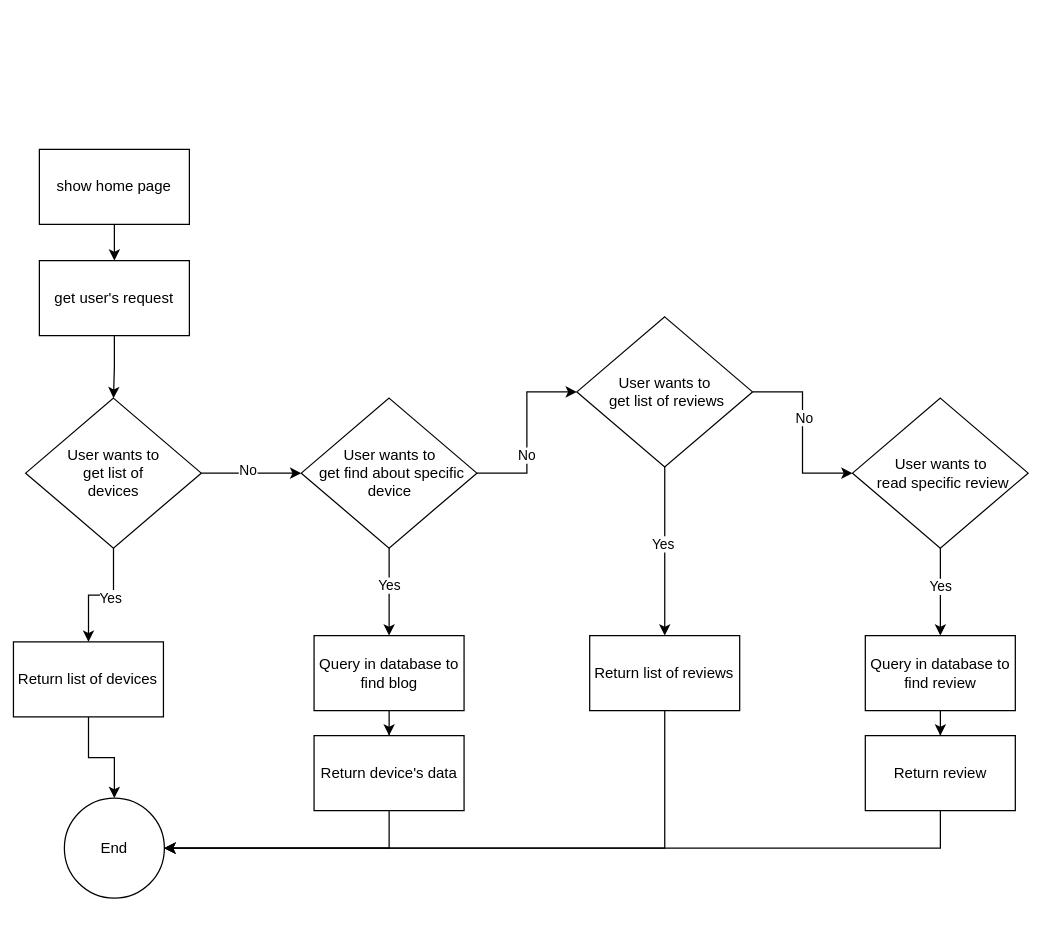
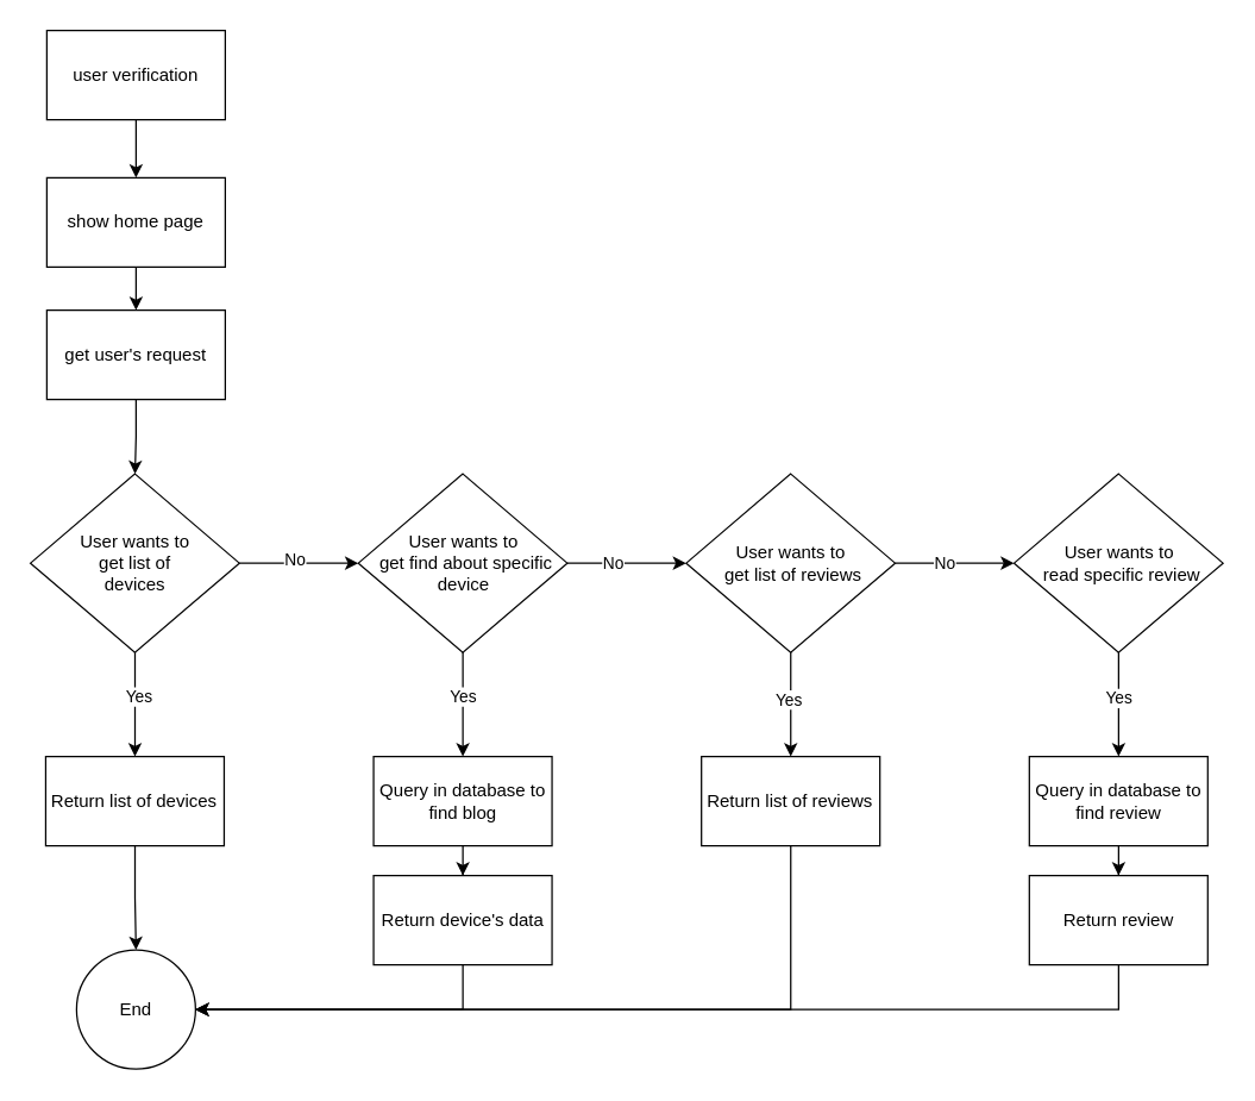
  <mxCell id="0" />
  <mxCell id="1" parent="0" />
+ <mxCell id="2" value="" style="edgeStyle=orthogonalEdgeStyle;rounded=0;orthogonalLoop=1;jettySize=auto;html=1;" edge="1" parent="1" source="3" target="38"><mxGeometry relative="1" as="geometry" /></mxCell>
+ <mxCell id="3" value="&lt;div style=&quot;text-align: left;&quot;&gt;&lt;span style=&quot;background-color: initial;&quot;&gt;user verification&lt;/span&gt;&lt;/div&gt;" style="whiteSpace=wrap;html=1;dashed=0;" parent="1" vertex="1"><mxGeometry x="31" y="20" width="120" height="60" as="geometry" /></mxCell>
  <mxCell id="4" value="" style="edgeStyle=orthogonalEdgeStyle;rounded=0;orthogonalLoop=1;jettySize=auto;html=1;" parent="1" source="5" target="10" edge="1"><mxGeometry relative="1" as="geometry" /></mxCell>
  <mxCell id="5" value="get user's request" style="whiteSpace=wrap;html=1;dashed=0;" parent="1" vertex="1"><mxGeometry x="31" y="208" width="120" height="60" as="geometry" /></mxCell>
  <mxCell id="6" value="" style="edgeStyle=orthogonalEdgeStyle;rounded=0;orthogonalLoop=1;jettySize=auto;html=1;" parent="1" source="10" target="12" edge="1"><mxGeometry relative="1" as="geometry" /></mxCell>
  <mxCell id="7" value="Yes" style="edgeLabel;html=1;align=center;verticalAlign=middle;resizable=0;points=[];" parent="6" vertex="1" connectable="0"><mxGeometry x="-0.152" y="2" relative="1" as="geometry"><mxPoint as="offset" /></mxGeometry></mxCell>
  <mxCell id="8" value="" style="edgeStyle=orthogonalEdgeStyle;rounded=0;orthogonalLoop=1;jettySize=auto;html=1;" parent="1" source="10" target="18" edge="1"><mxGeometry relative="1" as="geometry" /></mxCell>
  <mxCell id="9" value="No" style="edgeLabel;html=1;align=center;verticalAlign=middle;resizable=0;points=[];" parent="8" vertex="1" connectable="0"><mxGeometry x="-0.092" y="3" relative="1" as="geometry"><mxPoint x="1" as="offset" /></mxGeometry></mxCell>
  <mxCell id="10" value="&lt;font style=&quot;font-size: 12px;&quot;&gt;User wants&amp;nbsp;&lt;/font&gt;&lt;span style=&quot;background-color: initial;&quot;&gt;to&lt;/span&gt;&lt;div&gt;&lt;div&gt;&lt;font style=&quot;font-size: 12px;&quot;&gt;&amp;nbsp;get list of&amp;nbsp;&lt;/font&gt;&lt;/div&gt;&lt;div&gt;&lt;font style=&quot;font-size: 12px;&quot;&gt;devices&lt;/font&gt;&lt;/div&gt;&lt;/div&gt;" style="rhombus;whiteSpace=wrap;html=1;dashed=0;" parent="1" vertex="1"><mxGeometry x="20" y="318" width="140.5" height="120" as="geometry" /></mxCell>
  <mxCell id="11" value="" style="edgeStyle=orthogonalEdgeStyle;rounded=0;orthogonalLoop=1;jettySize=auto;html=1;" parent="1" source="12" target="13" edge="1"><mxGeometry relative="1" as="geometry" /></mxCell>
- <mxCell id="12" value="Return list of devices" style="whiteSpace=wrap;html=1;dashed=0;" parent="1" vertex="1"><mxGeometry x="10.25" y="513" width="120" height="60" as="geometry" /></mxCell>
+ <mxCell id="12" value="Return list of devices" style="whiteSpace=wrap;html=1;dashed=0;" parent="1" vertex="1"><mxGeometry x="30.25" y="508" width="120" height="60" as="geometry" /></mxCell>
  <mxCell id="13" value="End" style="ellipse;whiteSpace=wrap;html=1;dashed=0;" parent="1" vertex="1"><mxGeometry x="51" y="638" width="80" height="80" as="geometry" /></mxCell>
  <mxCell id="14" value="" style="edgeStyle=orthogonalEdgeStyle;rounded=0;orthogonalLoop=1;jettySize=auto;html=1;" parent="1" source="18" target="22" edge="1"><mxGeometry relative="1" as="geometry" /></mxCell>
  <mxCell id="15" value="Yes" style="edgeLabel;html=1;align=center;verticalAlign=middle;resizable=0;points=[];" parent="14" vertex="1" connectable="0"><mxGeometry x="0.078" y="3" relative="1" as="geometry"><mxPoint x="-3" y="-8" as="offset" /></mxGeometry></mxCell>
  <mxCell id="16" value="" style="edgeStyle=orthogonalEdgeStyle;rounded=0;orthogonalLoop=1;jettySize=auto;html=1;" parent="1" source="18" target="27" edge="1"><mxGeometry relative="1" as="geometry" /></mxCell>
  <mxCell id="17" value="No" style="edgeLabel;html=1;align=center;verticalAlign=middle;resizable=0;points=[];" parent="16" vertex="1" connectable="0"><mxGeometry x="-0.245" y="1" relative="1" as="geometry"><mxPoint as="offset" /></mxGeometry></mxCell>
  <mxCell id="18" value="&lt;font style=&quot;font-size: 12px;&quot;&gt;User wants&amp;nbsp;&lt;/font&gt;&lt;span style=&quot;background-color: initial;&quot;&gt;to&lt;/span&gt;&lt;div&gt;&lt;div&gt;&lt;font style=&quot;font-size: 12px;&quot;&gt;&amp;nbsp;get find about specific device&lt;/font&gt;&lt;/div&gt;&lt;/div&gt;" style="rhombus;whiteSpace=wrap;html=1;dashed=0;" parent="1" vertex="1"><mxGeometry x="240.5" y="318" width="140.5" height="120" as="geometry" /></mxCell>
  <mxCell id="19" style="edgeStyle=orthogonalEdgeStyle;rounded=0;orthogonalLoop=1;jettySize=auto;html=1;entryX=1;entryY=0.5;entryDx=0;entryDy=0;" parent="1" source="20" target="13" edge="1"><mxGeometry relative="1" as="geometry"><Array as="points"><mxPoint x="311.25" y="678" /></Array></mxGeometry></mxCell>
  <mxCell id="20" value="Return device's data" style="whiteSpace=wrap;html=1;dashed=0;" parent="1" vertex="1"><mxGeometry x="250.75" y="588" width="120" height="60" as="geometry" /></mxCell>
  <mxCell id="21" value="" style="edgeStyle=orthogonalEdgeStyle;rounded=0;orthogonalLoop=1;jettySize=auto;html=1;" parent="1" source="22" target="20" edge="1"><mxGeometry relative="1" as="geometry" /></mxCell>
  <mxCell id="22" value="Query in database to find blog" style="whiteSpace=wrap;html=1;dashed=0;" parent="1" vertex="1"><mxGeometry x="250.75" y="508" width="120" height="60" as="geometry" /></mxCell>
  <mxCell id="23" value="" style="edgeStyle=orthogonalEdgeStyle;rounded=0;orthogonalLoop=1;jettySize=auto;html=1;" parent="1" source="27" target="29" edge="1"><mxGeometry relative="1" as="geometry" /></mxCell>
  <mxCell id="24" value="Yes" style="edgeLabel;html=1;align=center;verticalAlign=middle;resizable=0;points=[];" parent="23" vertex="1" connectable="0"><mxGeometry x="-0.089" y="-2" relative="1" as="geometry"><mxPoint as="offset" /></mxGeometry></mxCell>
  <mxCell id="25" value="" style="edgeStyle=orthogonalEdgeStyle;rounded=0;orthogonalLoop=1;jettySize=auto;html=1;" parent="1" source="27" target="32" edge="1"><mxGeometry relative="1" as="geometry" /></mxCell>
  <mxCell id="26" value="No" style="edgeLabel;html=1;align=center;verticalAlign=middle;resizable=0;points=[];" parent="25" vertex="1" connectable="0"><mxGeometry x="-0.166" y="1" relative="1" as="geometry"><mxPoint as="offset" /></mxGeometry></mxCell>
- <mxCell id="27" value="&lt;font style=&quot;font-size: 12px;&quot;&gt;User wants&amp;nbsp;&lt;/font&gt;&lt;span style=&quot;background-color: initial;&quot;&gt;to&lt;/span&gt;&lt;div&gt;&lt;div&gt;&lt;font style=&quot;font-size: 12px;&quot;&gt;&amp;nbsp;get list of reviews&lt;/font&gt;&lt;/div&gt;&lt;/div&gt;" style="rhombus;whiteSpace=wrap;html=1;dashed=0;" parent="1" vertex="1"><mxGeometry x="461" y="253" width="140.5" height="120" as="geometry" /></mxCell>
+ <mxCell id="27" value="&lt;font style=&quot;font-size: 12px;&quot;&gt;User wants&amp;nbsp;&lt;/font&gt;&lt;span style=&quot;background-color: initial;&quot;&gt;to&lt;/span&gt;&lt;div&gt;&lt;div&gt;&lt;font style=&quot;font-size: 12px;&quot;&gt;&amp;nbsp;get list of reviews&lt;/font&gt;&lt;/div&gt;&lt;/div&gt;" style="rhombus;whiteSpace=wrap;html=1;dashed=0;" parent="1" vertex="1"><mxGeometry x="461" y="318" width="140.5" height="120" as="geometry" /></mxCell>
  <mxCell id="28" style="edgeStyle=orthogonalEdgeStyle;rounded=0;orthogonalLoop=1;jettySize=auto;html=1;entryX=1;entryY=0.5;entryDx=0;entryDy=0;" parent="1" source="29" target="13" edge="1"><mxGeometry relative="1" as="geometry"><Array as="points"><mxPoint x="531" y="678" /></Array></mxGeometry></mxCell>
  <mxCell id="29" value="Return list of reviews" style="whiteSpace=wrap;html=1;dashed=0;" parent="1" vertex="1"><mxGeometry x="471.25" y="508" width="120" height="60" as="geometry" /></mxCell>
  <mxCell id="30" value="" style="edgeStyle=orthogonalEdgeStyle;rounded=0;orthogonalLoop=1;jettySize=auto;html=1;" parent="1" source="32" target="34" edge="1"><mxGeometry relative="1" as="geometry" /></mxCell>
  <mxCell id="31" value="Yes" style="edgeLabel;html=1;align=center;verticalAlign=middle;resizable=0;points=[];" parent="30" vertex="1" connectable="0"><mxGeometry x="-0.126" y="3" relative="1" as="geometry"><mxPoint x="-3" as="offset" /></mxGeometry></mxCell>
  <mxCell id="32" value="&lt;font style=&quot;font-size: 12px;&quot;&gt;User wants&amp;nbsp;&lt;/font&gt;&lt;span style=&quot;background-color: initial;&quot;&gt;to&lt;/span&gt;&lt;div&gt;&lt;div&gt;&lt;font style=&quot;font-size: 12px;&quot;&gt;&amp;nbsp;read specific review&lt;/font&gt;&lt;/div&gt;&lt;/div&gt;" style="rhombus;whiteSpace=wrap;html=1;dashed=0;" parent="1" vertex="1"><mxGeometry x="681.5" y="318" width="140.5" height="120" as="geometry" /></mxCell>
  <mxCell id="33" value="" style="edgeStyle=orthogonalEdgeStyle;rounded=0;orthogonalLoop=1;jettySize=auto;html=1;" parent="1" source="34" target="36" edge="1"><mxGeometry relative="1" as="geometry" /></mxCell>
  <mxCell id="34" value="Query in database to find review" style="whiteSpace=wrap;html=1;dashed=0;" parent="1" vertex="1"><mxGeometry x="691.75" y="508" width="120" height="60" as="geometry" /></mxCell>
  <mxCell id="35" style="edgeStyle=orthogonalEdgeStyle;rounded=0;orthogonalLoop=1;jettySize=auto;html=1;entryX=1;entryY=0.5;entryDx=0;entryDy=0;" parent="1" source="36" target="13" edge="1"><mxGeometry relative="1" as="geometry"><Array as="points"><mxPoint x="752" y="678" /></Array></mxGeometry></mxCell>
  <mxCell id="36" value="Return review" style="whiteSpace=wrap;html=1;dashed=0;" parent="1" vertex="1"><mxGeometry x="691.75" y="588" width="120" height="60" as="geometry" /></mxCell>
  <mxCell id="37" value="" style="edgeStyle=orthogonalEdgeStyle;rounded=0;orthogonalLoop=1;jettySize=auto;html=1;" edge="1" parent="1" source="38" target="5"><mxGeometry relative="1" as="geometry" /></mxCell>
  <mxCell id="38" value="show home page" style="rounded=0;whiteSpace=wrap;html=1;" vertex="1" parent="1"><mxGeometry x="31" y="119" width="120" height="60" as="geometry" /></mxCell>
